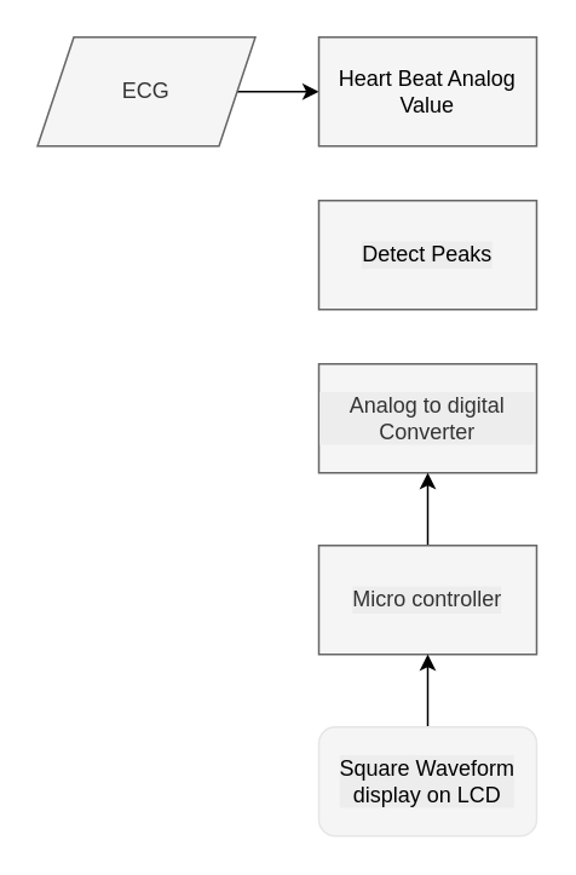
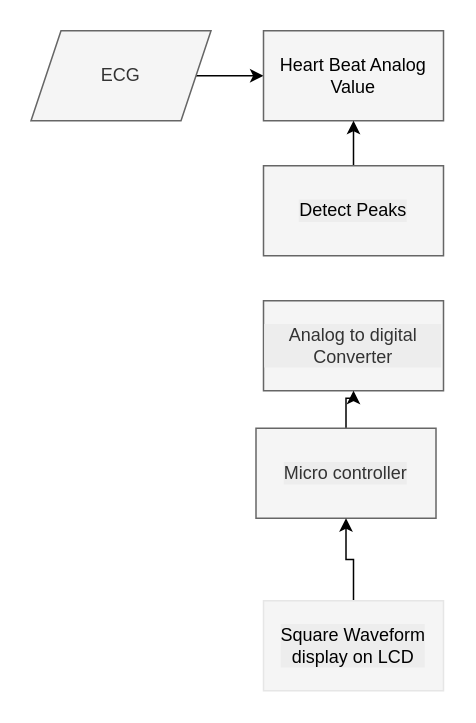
  <mxCell id="0" />
  <mxCell id="1" parent="0" />
  <mxCell id="2" style="edgeStyle=orthogonalEdgeStyle;rounded=0;orthogonalLoop=1;jettySize=auto;html=1;exitX=1;exitY=0.5;exitDx=0;exitDy=0;entryX=0;entryY=0.5;entryDx=0;entryDy=0;fontColor=#FF9D3B;" edge="1" parent="1" source="3" target="4"><mxGeometry relative="1" as="geometry" /></mxCell>
  <mxCell id="3" value="ECG" style="shape=parallelogram;perimeter=parallelogramPerimeter;whiteSpace=wrap;html=1;fixedSize=1;fillColor=#f5f5f5;fontColor=#333333;strokeColor=#666666;" vertex="1" parent="1"><mxGeometry x="20" y="20" width="120" height="60" as="geometry" /></mxCell>
  <mxCell id="4" value="&lt;font color=&quot;#000000&quot;&gt;Heart Beat Analog Value&lt;/font&gt;" style="rounded=0;whiteSpace=wrap;html=1;fontColor=#333333;fillColor=#f5f5f5;strokeColor=#666666;" vertex="1" parent="1"><mxGeometry x="175" y="20" width="120" height="60" as="geometry" /></mxCell>
+ <mxCell id="5" value="" style="edgeStyle=orthogonalEdgeStyle;rounded=0;orthogonalLoop=1;jettySize=auto;html=1;fontColor=#000000;" edge="1" parent="1" source="6" target="4"><mxGeometry relative="1" as="geometry" /></mxCell>
  <mxCell id="6" value="Detect Peaks" style="rounded=0;whiteSpace=wrap;html=1;labelBackgroundColor=#EDEDED;fillColor=#f5f5f5;strokeColor=#666666;fontColor=#000000;" vertex="1" parent="1"><mxGeometry x="175" y="110" width="120" height="60" as="geometry" /></mxCell>
  <mxCell id="7" value="Analog to digital Converter&lt;br&gt;" style="rounded=0;whiteSpace=wrap;html=1;labelBackgroundColor=#EDEDED;fontColor=#333333;strokeColor=#666666;fillColor=#f5f5f5;" vertex="1" parent="1"><mxGeometry x="175" y="200" width="120" height="60" as="geometry" /></mxCell>
  <mxCell id="8" value="" style="edgeStyle=orthogonalEdgeStyle;rounded=0;orthogonalLoop=1;jettySize=auto;html=1;fontColor=#000000;" edge="1" parent="1" source="9" target="7"><mxGeometry relative="1" as="geometry" /></mxCell>
- <mxCell id="9" value="Micro controller" style="rounded=0;whiteSpace=wrap;html=1;labelBackgroundColor=#EDEDED;fontColor=#333333;strokeColor=#666666;fillColor=#F5F5F5;" vertex="1" parent="1"><mxGeometry x="175" y="300" width="120" height="60" as="geometry" /></mxCell>
+ <mxCell id="9" value="Micro controller" style="rounded=0;whiteSpace=wrap;html=1;labelBackgroundColor=#EDEDED;fontColor=#333333;strokeColor=#666666;fillColor=#F5F5F5;" vertex="1" parent="1"><mxGeometry x="170" y="285" width="120" height="60" as="geometry" /></mxCell>
  <mxCell id="10" value="" style="edgeStyle=orthogonalEdgeStyle;rounded=0;orthogonalLoop=1;jettySize=auto;html=1;fontColor=#000000;" edge="1" parent="1" source="11" target="9"><mxGeometry relative="1" as="geometry" /></mxCell>
- <mxCell id="11" value="Square Waveform&lt;br&gt;display on LCD" style="whiteSpace=wrap;html=1;labelBackgroundColor=#EDEDED;fontColor=#000000;strokeColor=#E6E6E6;fillColor=#F5F5F5;rounded=1;" vertex="1" parent="1"><mxGeometry x="175" y="400" width="120" height="60" as="geometry" /></mxCell>
+ <mxCell id="11" value="Square Waveform&lt;br&gt;display on LCD" style="rounded=0;whiteSpace=wrap;html=1;labelBackgroundColor=#EDEDED;fontColor=#000000;strokeColor=#E6E6E6;fillColor=#F5F5F5;" vertex="1" parent="1"><mxGeometry x="175" y="400" width="120" height="60" as="geometry" /></mxCell>
